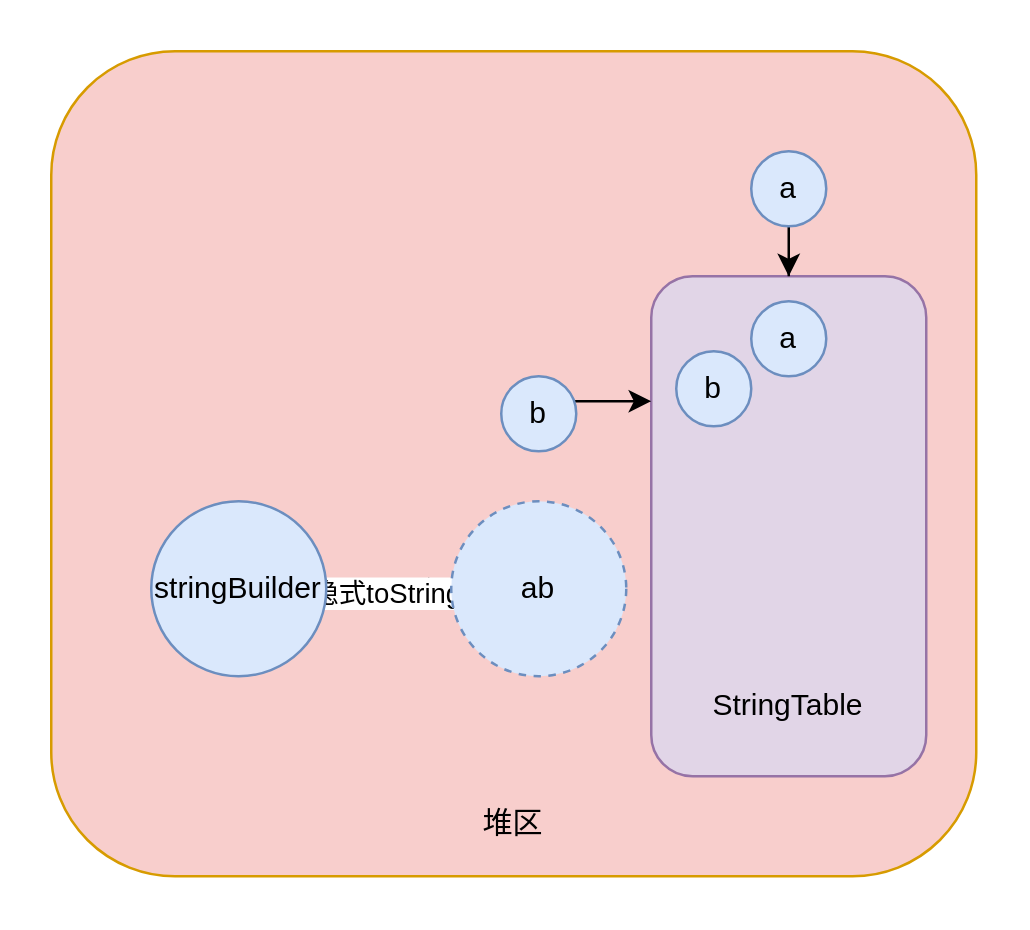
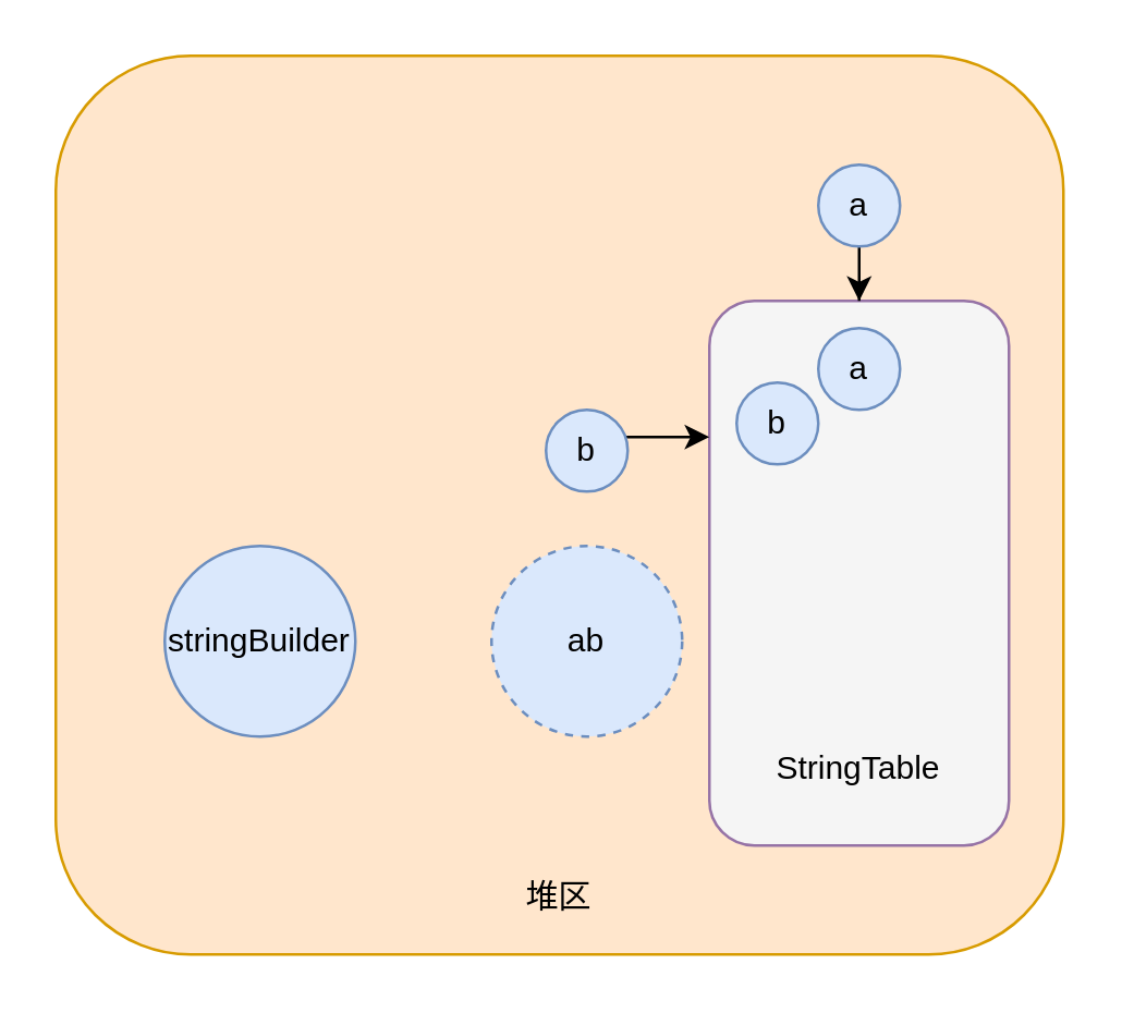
  <mxCell id="0" />
  <mxCell id="1" parent="0" />
- <mxCell id="2" value="&lt;br&gt;&lt;br&gt;&lt;br&gt;&lt;br&gt;&lt;br&gt;&lt;br&gt;&lt;br&gt;&lt;br&gt;&lt;br&gt;&lt;br&gt;&lt;br&gt;&lt;br&gt;&lt;br&gt;&lt;br&gt;&lt;br&gt;&lt;br&gt;&lt;br&gt;&lt;br&gt;&lt;br&gt;&lt;br&gt;堆区" style="rounded=1;whiteSpace=wrap;html=1;fillColor=#f8cecc;strokeColor=#d79b00;" vertex="1" parent="1"><mxGeometry x="20" y="20" width="370" height="330" as="geometry" /></mxCell>
- <mxCell id="3" value="&lt;br&gt;&lt;br&gt;&lt;br&gt;&lt;br&gt;&lt;br&gt;&lt;br&gt;&lt;br&gt;&lt;br&gt;&lt;br&gt;&lt;br&gt;StringTable" style="rounded=1;whiteSpace=wrap;html=1;fillColor=#e1d5e7;strokeColor=#9673a6;" vertex="1" parent="1"><mxGeometry x="260" y="110" width="110" height="200" as="geometry" /></mxCell>
+ <mxCell id="2" value="&lt;br&gt;&lt;br&gt;&lt;br&gt;&lt;br&gt;&lt;br&gt;&lt;br&gt;&lt;br&gt;&lt;br&gt;&lt;br&gt;&lt;br&gt;&lt;br&gt;&lt;br&gt;&lt;br&gt;&lt;br&gt;&lt;br&gt;&lt;br&gt;&lt;br&gt;&lt;br&gt;&lt;br&gt;&lt;br&gt;堆区" style="rounded=1;whiteSpace=wrap;html=1;fillColor=#ffe6cc;strokeColor=#d79b00;" vertex="1" parent="1"><mxGeometry x="20" y="20" width="370" height="330" as="geometry" /></mxCell>
+ <mxCell id="3" value="&lt;br&gt;&lt;br&gt;&lt;br&gt;&lt;br&gt;&lt;br&gt;&lt;br&gt;&lt;br&gt;&lt;br&gt;&lt;br&gt;&lt;br&gt;StringTable" style="rounded=1;whiteSpace=wrap;html=1;fillColor=#f5f5f5;strokeColor=#9673a6;" vertex="1" parent="1"><mxGeometry x="260" y="110" width="110" height="200" as="geometry" /></mxCell>
  <mxCell id="4" style="edgeStyle=orthogonalEdgeStyle;rounded=0;orthogonalLoop=1;jettySize=auto;html=1;entryX=0.5;entryY=0;entryDx=0;entryDy=0;" edge="1" parent="1" source="5" target="3"><mxGeometry relative="1" as="geometry" /></mxCell>
  <mxCell id="5" value="a" style="ellipse;whiteSpace=wrap;html=1;aspect=fixed;fillColor=#dae8fc;strokeColor=#6c8ebf;" vertex="1" parent="1"><mxGeometry x="300" y="60" width="30" height="30" as="geometry" /></mxCell>
  <mxCell id="6" style="edgeStyle=orthogonalEdgeStyle;rounded=0;orthogonalLoop=1;jettySize=auto;html=1;entryX=0;entryY=0.25;entryDx=0;entryDy=0;" edge="1" parent="1" source="7" target="3"><mxGeometry relative="1" as="geometry"><Array as="points"><mxPoint x="200" y="160" /><mxPoint x="200" y="160" /></Array></mxGeometry></mxCell>
  <mxCell id="7" value="b" style="ellipse;whiteSpace=wrap;html=1;aspect=fixed;fillColor=#dae8fc;strokeColor=#6c8ebf;" vertex="1" parent="1"><mxGeometry x="200" y="150" width="30" height="30" as="geometry" /></mxCell>
  <mxCell id="8" value="a" style="ellipse;whiteSpace=wrap;html=1;aspect=fixed;fillColor=#dae8fc;strokeColor=#6c8ebf;" vertex="1" parent="1"><mxGeometry x="300" y="120" width="30" height="30" as="geometry" /></mxCell>
  <mxCell id="9" value="b" style="ellipse;whiteSpace=wrap;html=1;aspect=fixed;fillColor=#dae8fc;strokeColor=#6c8ebf;" vertex="1" parent="1"><mxGeometry x="270" y="140" width="30" height="30" as="geometry" /></mxCell>
- <mxCell id="10" style="edgeStyle=orthogonalEdgeStyle;rounded=0;orthogonalLoop=1;jettySize=auto;html=1;exitX=1;exitY=0.5;exitDx=0;exitDy=0;" edge="1" parent="1" source="12" target="13"><mxGeometry relative="1" as="geometry" /></mxCell>
- <mxCell id="11" value="隐式toString" style="edgeLabel;html=1;align=center;verticalAlign=middle;resizable=0;points=[];" vertex="1" connectable="0" parent="10"><mxGeometry x="-0.1" y="-1" relative="1" as="geometry"><mxPoint as="offset" /></mxGeometry></mxCell>
  <mxCell id="12" value="&lt;div data-docx-has-block-data=&quot;false&quot; data-page-id=&quot;UZoRdkdu8opofLxGpygcwKWNnDZ&quot;&gt;&lt;div class=&quot;old-record-id-EMBtdrpnPoYWvUxG1PEctC5Kn7e&quot;&gt;stringBuilder&lt;/div&gt;&lt;/div&gt;" style="ellipse;whiteSpace=wrap;html=1;aspect=fixed;fillColor=#dae8fc;strokeColor=#6c8ebf;" vertex="1" parent="1"><mxGeometry x="60" y="200" width="70" height="70" as="geometry" /></mxCell>
  <mxCell id="13" value="&lt;div data-docx-has-block-data=&quot;false&quot; data-page-id=&quot;UZoRdkdu8opofLxGpygcwKWNnDZ&quot;&gt;&lt;div class=&quot;old-record-id-EMBtdrpnPoYWvUxG1PEctC5Kn7e&quot;&gt;ab&lt;/div&gt;&lt;/div&gt;" style="ellipse;whiteSpace=wrap;html=1;aspect=fixed;fillColor=#dae8fc;strokeColor=#6c8ebf;dashed=1;" vertex="1" parent="1"><mxGeometry x="180" y="200" width="70" height="70" as="geometry" /></mxCell>
